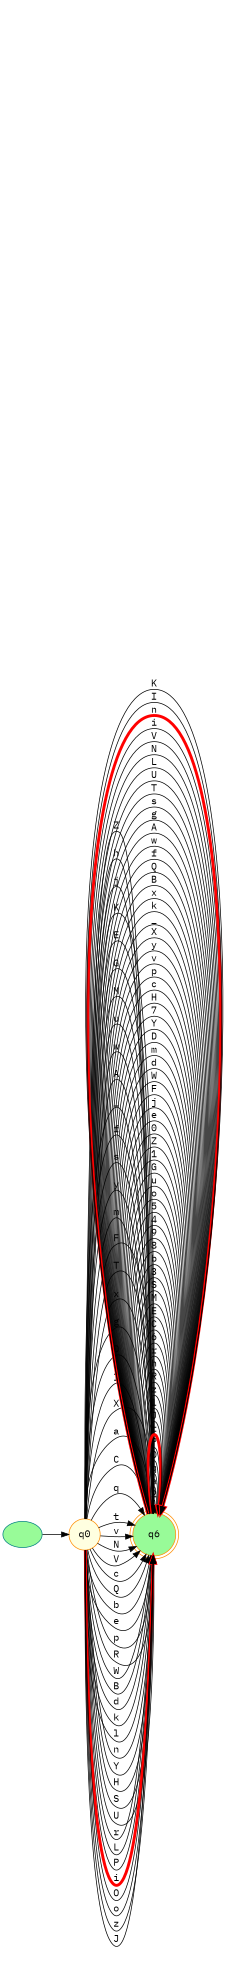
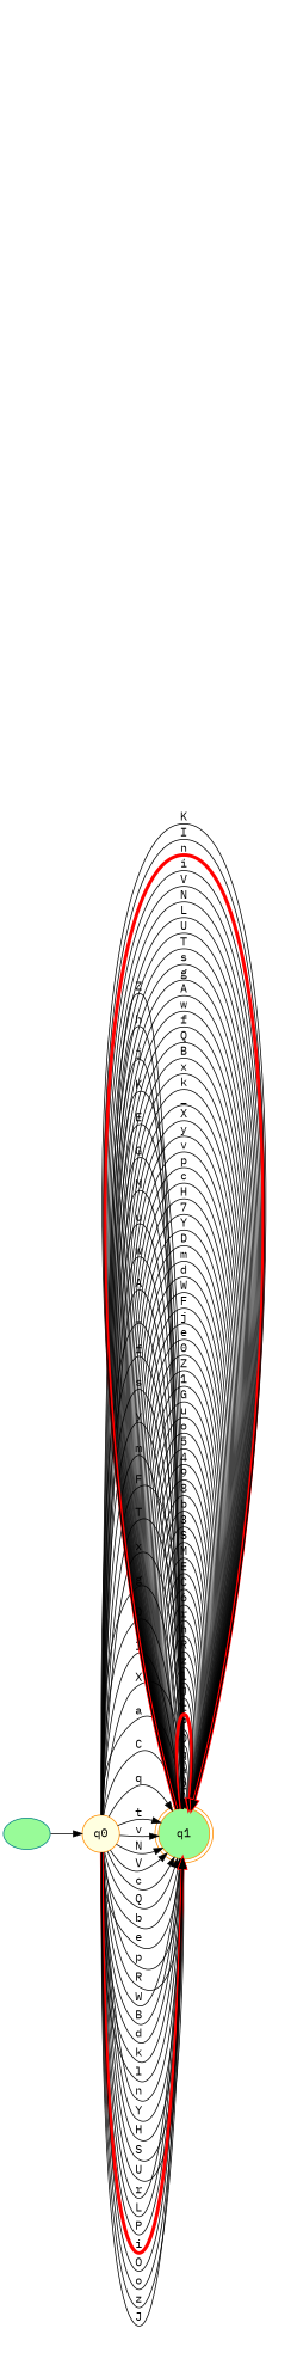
  digraph {
    rankdir=LR
    fontname="IBM Plex Mono"
    node [style=filled fillcolor=palegreen color=darkorange fontname="IBM Plex Mono"]
    edge [fontname="IBM Plex Mono"]
    q0 [shape=circle fillcolor=lightyellow]
    "" [color=teal]
-   q1 [shape=doublecircle label=q6]
+   q1 [shape=doublecircle]
    q0 -> q1 [label=Z]
    q0 -> q1 [label=h]
    q0 -> q1 [label=j]
    q0 -> q1 [label=K]
    q0 -> q1 [label=E]
    q0 -> q1 [label=G]
    q0 -> q1 [label=M]
    q0 -> q1 [label=u]
    q0 -> q1 [label=w]
    q0 -> q1 [label=A]
    q0 -> q1 [label=_]
    q0 -> q1 [label=f]
    q0 -> q1 [label=s]
    q0 -> q1 [label=y]
    q0 -> q1 [label=m]
    q0 -> q1 [label=F]
    q0 -> q1 [label=T]
    q0 -> q1 [label=x]
    q0 -> q1 [label=g]
    q0 -> q1 [label=D]
    q0 -> q1 [label=I]
    q0 -> q1 [label=X]
    q0 -> q1 [label=a]
    q0 -> q1 [label=C]
    q0 -> q1 [label=q]
    q0 -> q1 [label=t]
    q0 -> q1 [label=v]
    q0 -> q1 [label=N]
    q0 -> q1 [label=V]
    q0 -> q1 [label=c]
    q0 -> q1 [label=Q]
    q0 -> q1 [label=b]
    q0 -> q1 [label=e]
    q0 -> q1 [label=p]
    q0 -> q1 [label=R]
    q0 -> q1 [label=W]
    q0 -> q1 [label=B]
    q0 -> q1 [label=d]
    q0 -> q1 [label=k]
    q0 -> q1 [label=l]
    q0 -> q1 [label=n]
    q0 -> q1 [label=Y]
    q0 -> q1 [label=H]
    q0 -> q1 [label=S]
    q0 -> q1 [label=U]
    q0 -> q1 [label=r]
    q0 -> q1 [label=L]
    q0 -> q1 [label=P]
    q0 -> q1 [color=red label=i penwidth=4]
    q0 -> q1 [label=O]
    q0 -> q1 [label=o]
    q0 -> q1 [label=z]
    q0 -> q1 [label=J]
    "" -> q0
    q1 -> q1 [label=2]
    q1 -> q1 [label=a]
    q1 -> q1 [label=q]
    q1 -> q1 [label=O]
    q1 -> q1 [label=P]
    q1 -> q1 [color=red label=t penwidth=4]
    q1 -> q1 [label=J]
    q1 -> q1 [label=l]
    q1 -> q1 [label=z]
    q1 -> q1 [label=R]
    q1 -> q1 [label=h]
    q1 -> q1 [label=r]
    q1 -> q1 [label=6]
    q1 -> q1 [label=C]
    q1 -> q1 [label=E]
    q1 -> q1 [label=M]
    q1 -> q1 [label=S]
    q1 -> q1 [label=3]
    q1 -> q1 [label=b]
    q1 -> q1 [label=8]
    q1 -> q1 [label=9]
    q1 -> q1 [label=4]
    q1 -> q1 [label=5]
    q1 -> q1 [label=o]
    q1 -> q1 [label=u]
    q1 -> q1 [label=G]
    q1 -> q1 [label=1]
    q1 -> q1 [label=Z]
    q1 -> q1 [label=0]
    q1 -> q1 [label=e]
    q1 -> q1 [label=j]
    q1 -> q1 [label=F]
    q1 -> q1 [label=W]
    q1 -> q1 [label=d]
    q1 -> q1 [label=m]
    q1 -> q1 [label=D]
    q1 -> q1 [label=Y]
    q1 -> q1 [label=7]
    q1 -> q1 [label=H]
    q1 -> q1 [label=c]
    q1 -> q1 [label=p]
    q1 -> q1 [label=v]
    q1 -> q1 [label=y]
    q1 -> q1 [label=X]
    q1 -> q1 [label=_]
    q1 -> q1 [label=k]
    q1 -> q1 [label=x]
    q1 -> q1 [label=B]
    q1 -> q1 [label=Q]
    q1 -> q1 [label=f]
    q1 -> q1 [label=w]
    q1 -> q1 [label=A]
    q1 -> q1 [label=g]
    q1 -> q1 [label=s]
    q1 -> q1 [label=T]
    q1 -> q1 [label=U]
    q1 -> q1 [label=L]
    q1 -> q1 [label=N]
    q1 -> q1 [label=V]
    q1 -> q1 [label=i]
    q1 -> q1 [color=red label=n penwidth=4]
    q1 -> q1 [label=I]
    q1 -> q1 [label=K]
  }
